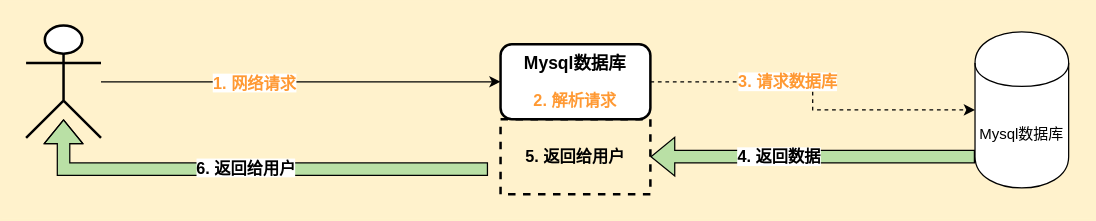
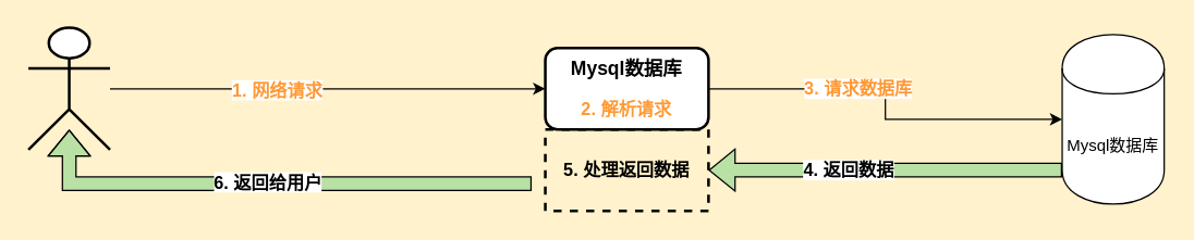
  <mxCell id="0" />
  <mxCell id="1" parent="0" />
  <mxCell id="2" style="edgeStyle=orthogonalEdgeStyle;rounded=0;orthogonalLoop=1;jettySize=auto;html=1;entryX=0;entryY=0.5;entryDx=0;entryDy=0;" edge="1" parent="1" source="4" target="7"><mxGeometry relative="1" as="geometry" /></mxCell>
  <mxCell id="3" value="1. 网络请求" style="text;html=1;resizable=0;points=[];align=center;verticalAlign=middle;labelBackgroundColor=#ffffff;fontColor=#FF9933;fontStyle=1;fontSize=13;" vertex="1" connectable="0" parent="2"><mxGeometry x="-0.237" relative="1" as="geometry"><mxPoint as="offset" /></mxGeometry></mxCell>
  <mxCell id="4" value="" style="shape=umlActor;verticalLabelPosition=bottom;labelBackgroundColor=#ffffff;verticalAlign=top;html=1;outlineConnect=0;strokeWidth=2;" vertex="1" parent="1"><mxGeometry x="20" y="20" width="60" height="90" as="geometry" /></mxCell>
- <mxCell id="5" style="edgeStyle=orthogonalEdgeStyle;rounded=0;orthogonalLoop=1;jettySize=auto;html=1;entryX=0;entryY=0.5;entryDx=0;entryDy=0;dashed=1;" edge="1" parent="1" source="7" target="10"><mxGeometry relative="1" as="geometry" /></mxCell>
+ <mxCell id="5" style="edgeStyle=orthogonalEdgeStyle;rounded=0;orthogonalLoop=1;jettySize=auto;html=1;entryX=0;entryY=0.5;entryDx=0;entryDy=0;" edge="1" parent="1" source="7" target="10"><mxGeometry relative="1" as="geometry" /></mxCell>
  <mxCell id="6" value="&lt;font style=&quot;font-size: 13px&quot; color=&quot;#ff9933&quot;&gt;&lt;b&gt;3. 请求数据库&lt;/b&gt;&lt;/font&gt;" style="text;html=1;resizable=0;points=[];align=center;verticalAlign=middle;labelBackgroundColor=#ffffff;" vertex="1" connectable="0" parent="5"><mxGeometry x="-0.23" y="1" relative="1" as="geometry"><mxPoint as="offset" /></mxGeometry></mxCell>
  <mxCell id="7" value="&lt;font style=&quot;font-size: 14px&quot;&gt;&lt;b&gt;Mysql数据库&lt;/b&gt;&lt;/font&gt;&lt;br&gt;&lt;br&gt;&lt;b&gt;&lt;font color=&quot;#ff9933&quot; style=&quot;font-size: 13px&quot;&gt;2. 解析请求&lt;/font&gt;&lt;/b&gt;" style="rounded=1;whiteSpace=wrap;html=1;strokeWidth=2;" vertex="1" parent="1"><mxGeometry x="400" y="35" width="120" height="60" as="geometry" /></mxCell>
  <mxCell id="8" style="edgeStyle=orthogonalEdgeStyle;orthogonalLoop=1;jettySize=auto;html=1;entryX=1;entryY=0.5;entryDx=0;entryDy=0;rounded=0;shape=flexArrow;fillColor=#B9E0A5;" edge="1" parent="1" source="10" target="13"><mxGeometry relative="1" as="geometry"><mxPoint x="580" y="125" as="targetPoint" /><Array as="points"><mxPoint x="810" y="125" /></Array></mxGeometry></mxCell>
  <mxCell id="9" value="&lt;b&gt;&lt;font style=&quot;font-size: 13px&quot;&gt;4. 返回数据&lt;/font&gt;&lt;/b&gt;" style="text;html=1;resizable=0;points=[];align=center;verticalAlign=middle;labelBackgroundColor=#ffffff;" vertex="1" connectable="0" parent="8"><mxGeometry x="0.216" y="-1" relative="1" as="geometry"><mxPoint as="offset" /></mxGeometry></mxCell>
  <mxCell id="10" value="Mysql数据库" style="shape=cylinder;whiteSpace=wrap;html=1;boundedLbl=1;backgroundOutline=1;" vertex="1" parent="1"><mxGeometry x="780" y="25" width="75" height="125" as="geometry" /></mxCell>
  <mxCell id="11" style="edgeStyle=orthogonalEdgeStyle;rounded=0;orthogonalLoop=1;jettySize=auto;html=1;shape=flexArrow;fillColor=#B9E0A5;" edge="1" parent="1"><mxGeometry relative="1" as="geometry"><mxPoint x="50" y="95" as="targetPoint" /><mxPoint x="390" y="135" as="sourcePoint" /><Array as="points"><mxPoint x="50" y="135" /></Array></mxGeometry></mxCell>
  <mxCell id="12" value="6. 返回给用户" style="text;html=1;resizable=0;points=[];align=center;verticalAlign=middle;labelBackgroundColor=#ffffff;fontSize=13;fontColor=#000000;fontStyle=1" vertex="1" connectable="0" parent="11"><mxGeometry x="0.025" y="-2" relative="1" as="geometry"><mxPoint as="offset" /></mxGeometry></mxCell>
- <mxCell id="13" value="&lt;b&gt;&lt;font style=&quot;font-size: 13px&quot;&gt;5. 返回给用户&lt;/font&gt;&lt;/b&gt;" style="text;html=1;strokeColor=#000000;fillColor=none;align=center;verticalAlign=middle;whiteSpace=wrap;rounded=0;dashed=1;strokeWidth=2;" vertex="1" parent="1"><mxGeometry x="400" y="95" width="120" height="60" as="geometry" /></mxCell>
+ <mxCell id="13" value="&lt;b&gt;&lt;font style=&quot;font-size: 13px&quot;&gt;5. 处理返回数据&lt;/font&gt;&lt;/b&gt;" style="text;html=1;strokeColor=#000000;fillColor=none;align=center;verticalAlign=middle;whiteSpace=wrap;rounded=0;dashed=1;strokeWidth=2;" vertex="1" parent="1"><mxGeometry x="400" y="95" width="120" height="60" as="geometry" /></mxCell>
